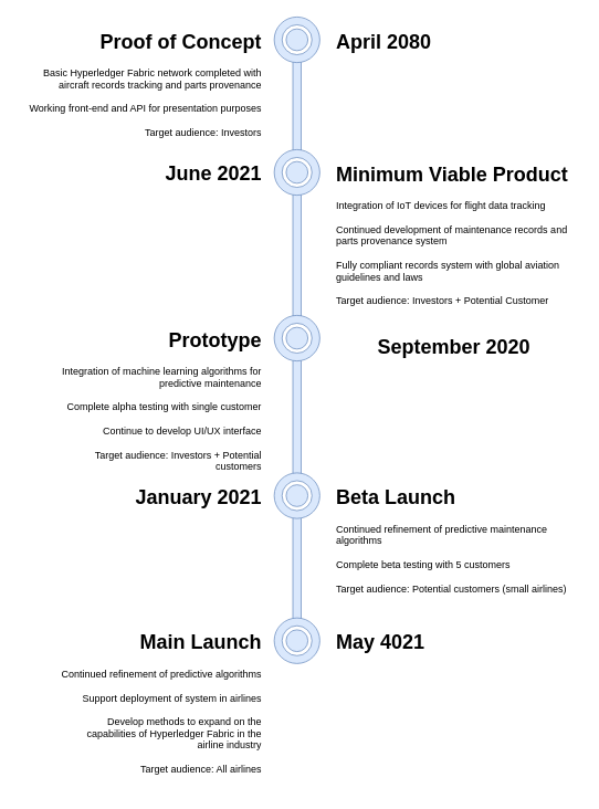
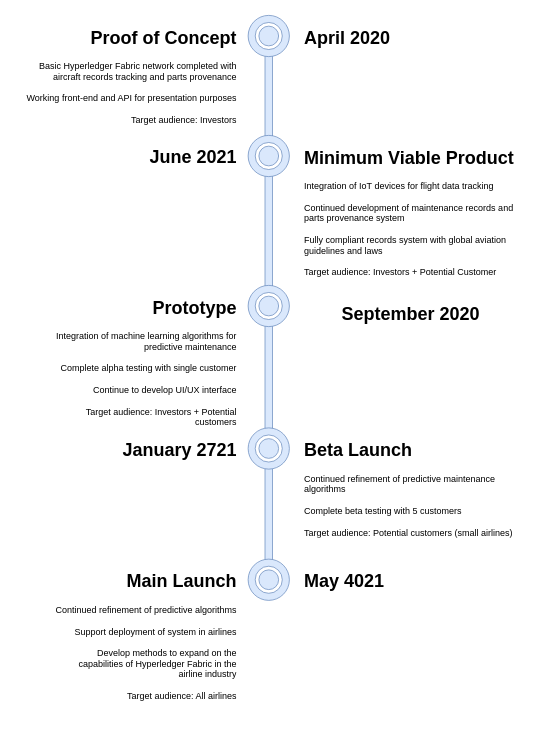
  <mxCell id="0" />
  <mxCell id="1" parent="0" />
  <mxCell id="2" value="" style="rounded=1;whiteSpace=wrap;html=1;strokeColor=#6c8ebf;fillColor=#dae8fc;" parent="1" vertex="1"><mxGeometry x="352.5" y="50" width="10" height="720" as="geometry" /></mxCell>
  <mxCell id="3" value="" style="group" parent="1" vertex="1" connectable="0"><mxGeometry x="330" y="20" width="55" height="55" as="geometry" /></mxCell>
  <mxCell id="4" value="" style="ellipse;whiteSpace=wrap;html=1;aspect=fixed;strokeColor=#6c8ebf;fillColor=#dae8fc;" parent="3" vertex="1"><mxGeometry width="55" height="55" as="geometry" /></mxCell>
  <mxCell id="5" value="" style="ellipse;whiteSpace=wrap;html=1;aspect=fixed;strokeColor=#6C8EBF;" parent="3" vertex="1"><mxGeometry x="9.443" y="9.443" width="36.114" height="36.114" as="geometry" /></mxCell>
  <mxCell id="6" value="" style="ellipse;whiteSpace=wrap;html=1;aspect=fixed;strokeColor=#6c8ebf;fillColor=#dae8fc;" parent="3" vertex="1"><mxGeometry x="14.359" y="14.351" width="26.29" height="26.29" as="geometry" /></mxCell>
  <mxCell id="7" value="&lt;h1&gt;Proof of Concept&lt;/h1&gt;&lt;div&gt;Basic Hyperledger Fabric network completed with a&lt;span&gt;ircraft records tracking and p&lt;/span&gt;&lt;span&gt;arts provenance&lt;/span&gt;&lt;/div&gt;&lt;div&gt;&lt;span&gt;&lt;br&gt;&lt;/span&gt;&lt;/div&gt;&lt;div&gt;&lt;div&gt;Working front-end and API for presentation purposes&lt;/div&gt;&lt;/div&gt;&lt;div&gt;&lt;br&gt;&lt;/div&gt;&lt;div&gt;Target audience: Investors&lt;/div&gt;" style="text;html=1;strokeColor=none;fillColor=none;spacing=5;spacingTop=-20;whiteSpace=wrap;overflow=hidden;rounded=0;align=right;" parent="1" vertex="1"><mxGeometry x="20" y="30" width="300" height="170" as="geometry" /></mxCell>
  <mxCell id="8" value="" style="group" parent="1" vertex="1" connectable="0"><mxGeometry x="330" y="180" width="55" height="55" as="geometry" /></mxCell>
  <mxCell id="9" value="" style="ellipse;whiteSpace=wrap;html=1;aspect=fixed;strokeColor=#6c8ebf;fillColor=#dae8fc;" parent="8" vertex="1"><mxGeometry width="55" height="55" as="geometry" /></mxCell>
  <mxCell id="10" value="" style="ellipse;whiteSpace=wrap;html=1;aspect=fixed;strokeColor=#6C8EBF;" parent="8" vertex="1"><mxGeometry x="9.443" y="9.443" width="36.114" height="36.114" as="geometry" /></mxCell>
  <mxCell id="11" value="" style="ellipse;whiteSpace=wrap;html=1;aspect=fixed;strokeColor=#6c8ebf;fillColor=#dae8fc;" parent="8" vertex="1"><mxGeometry x="14.359" y="14.351" width="26.29" height="26.29" as="geometry" /></mxCell>
  <mxCell id="12" value="&lt;h1&gt;Minimum Viable Product&lt;/h1&gt;&lt;div&gt;Integration of IoT devices for flight data tracking&lt;/div&gt;&lt;div&gt;&lt;br&gt;&lt;/div&gt;&lt;div&gt;Continued development of maintenance records and parts provenance system&lt;/div&gt;&lt;div&gt;&lt;br&gt;&lt;/div&gt;&lt;div&gt;Fully compliant records system with global aviation guidelines and laws&lt;/div&gt;&lt;div&gt;&lt;br&gt;&lt;/div&gt;&lt;div&gt;Target audience: Investors + Potential Customer&lt;/div&gt;" style="text;html=1;strokeColor=none;fillColor=none;spacing=5;spacingTop=-20;whiteSpace=wrap;overflow=hidden;rounded=0;" parent="1" vertex="1"><mxGeometry x="400" y="190" width="300" height="180" as="geometry" /></mxCell>
  <mxCell id="13" value="" style="group" parent="1" vertex="1" connectable="0"><mxGeometry x="330" y="380" width="55" height="55" as="geometry" /></mxCell>
  <mxCell id="14" value="" style="ellipse;whiteSpace=wrap;html=1;aspect=fixed;strokeColor=#6c8ebf;fillColor=#dae8fc;" parent="13" vertex="1"><mxGeometry width="55" height="55" as="geometry" /></mxCell>
  <mxCell id="15" value="" style="ellipse;whiteSpace=wrap;html=1;aspect=fixed;strokeColor=#6C8EBF;" parent="13" vertex="1"><mxGeometry x="9.443" y="9.443" width="36.114" height="36.114" as="geometry" /></mxCell>
  <mxCell id="16" value="" style="ellipse;whiteSpace=wrap;html=1;aspect=fixed;strokeColor=#6c8ebf;fillColor=#dae8fc;" parent="13" vertex="1"><mxGeometry x="14.359" y="14.351" width="26.29" height="26.29" as="geometry" /></mxCell>
  <mxCell id="17" value="&lt;h1&gt;Prototype&lt;/h1&gt;&lt;div&gt;Integration of machine learning algorithms for predictive maintenance&lt;/div&gt;&lt;div&gt;&lt;br&gt;&lt;/div&gt;&lt;div&gt;Complete alpha testing with single customer&lt;/div&gt;&lt;div&gt;&lt;br&gt;&lt;/div&gt;&lt;div&gt;Continue to develop UI/UX interface&lt;/div&gt;&lt;div&gt;&lt;br&gt;&lt;/div&gt;&lt;div&gt;Target audience: Investors + Potential customers&lt;/div&gt;" style="text;html=1;strokeColor=none;fillColor=none;spacing=5;spacingTop=-20;whiteSpace=wrap;overflow=hidden;rounded=0;align=right;" parent="1" vertex="1"><mxGeometry x="70" y="390" width="250" height="180" as="geometry" /></mxCell>
  <mxCell id="18" value="" style="group" parent="1" vertex="1" connectable="0"><mxGeometry x="330" y="570" width="55" height="55" as="geometry" /></mxCell>
  <mxCell id="19" value="" style="ellipse;whiteSpace=wrap;html=1;aspect=fixed;strokeColor=#6c8ebf;fillColor=#dae8fc;" parent="18" vertex="1"><mxGeometry width="55" height="55" as="geometry" /></mxCell>
  <mxCell id="20" value="" style="ellipse;whiteSpace=wrap;html=1;aspect=fixed;strokeColor=#6C8EBF;" parent="18" vertex="1"><mxGeometry x="9.443" y="9.443" width="36.114" height="36.114" as="geometry" /></mxCell>
  <mxCell id="21" value="" style="ellipse;whiteSpace=wrap;html=1;aspect=fixed;strokeColor=#6c8ebf;fillColor=#dae8fc;" parent="18" vertex="1"><mxGeometry x="14.359" y="14.351" width="26.29" height="26.29" as="geometry" /></mxCell>
  <mxCell id="22" value="&lt;h1&gt;Beta Launch&lt;/h1&gt;&lt;div&gt;Continued refinement of predictive maintenance algorithms&lt;/div&gt;&lt;div&gt;&lt;br&gt;&lt;/div&gt;&lt;div&gt;Complete beta testing with 5 customers&lt;/div&gt;&lt;div&gt;&lt;br&gt;&lt;/div&gt;&lt;div&gt;Target audience: Potential customers (small airlines)&lt;/div&gt;" style="text;html=1;strokeColor=none;fillColor=none;spacing=5;spacingTop=-20;whiteSpace=wrap;overflow=hidden;rounded=0;" parent="1" vertex="1"><mxGeometry x="400" y="580" width="300" height="140" as="geometry" /></mxCell>
  <mxCell id="23" value="" style="group" parent="1" vertex="1" connectable="0"><mxGeometry x="330" y="745" width="55" height="55" as="geometry" /></mxCell>
  <mxCell id="24" value="" style="ellipse;whiteSpace=wrap;html=1;aspect=fixed;strokeColor=#6c8ebf;fillColor=#dae8fc;" parent="23" vertex="1"><mxGeometry width="55" height="55" as="geometry" /></mxCell>
  <mxCell id="25" value="" style="ellipse;whiteSpace=wrap;html=1;aspect=fixed;strokeColor=#6C8EBF;" parent="23" vertex="1"><mxGeometry x="9.443" y="9.443" width="36.114" height="36.114" as="geometry" /></mxCell>
  <mxCell id="26" value="" style="ellipse;whiteSpace=wrap;html=1;aspect=fixed;strokeColor=#6c8ebf;fillColor=#dae8fc;" parent="23" vertex="1"><mxGeometry x="14.359" y="14.351" width="26.29" height="26.29" as="geometry" /></mxCell>
  <mxCell id="27" value="&lt;h1&gt;Main Launch&lt;/h1&gt;&lt;div&gt;Continued refinement of predictive algorithms&lt;/div&gt;&lt;div&gt;&lt;br&gt;&lt;/div&gt;&lt;div&gt;Support deployment of system in airlines&lt;/div&gt;&lt;div&gt;&lt;br&gt;&lt;/div&gt;&lt;div&gt;Develop methods to expand on the capabilities of Hyperledger Fabric in the airline industry&lt;/div&gt;&lt;div&gt;&lt;br&gt;&lt;/div&gt;&lt;div&gt;Target audience: All airlines&lt;/div&gt;" style="text;html=1;strokeColor=none;fillColor=none;spacing=5;spacingTop=-20;whiteSpace=wrap;overflow=hidden;rounded=0;align=right;" parent="1" vertex="1"><mxGeometry x="70" y="755" width="250" height="199" as="geometry" /></mxCell>
- <mxCell id="28" value="&lt;h1&gt;April 2080&lt;/h1&gt;" style="text;html=1;strokeColor=none;fillColor=none;spacing=5;spacingTop=-20;whiteSpace=wrap;overflow=hidden;rounded=0;" parent="1" vertex="1"><mxGeometry x="400" y="30" width="150" height="37.5" as="geometry" /></mxCell>
+ <mxCell id="28" value="&lt;h1&gt;April 2020&lt;/h1&gt;" style="text;html=1;strokeColor=none;fillColor=none;spacing=5;spacingTop=-20;whiteSpace=wrap;overflow=hidden;rounded=0;" parent="1" vertex="1"><mxGeometry x="400" y="30" width="150" height="37.5" as="geometry" /></mxCell>
  <mxCell id="29" value="&lt;h1&gt;September 2020&lt;/h1&gt;" style="text;html=1;strokeColor=none;fillColor=none;spacing=5;spacingTop=-20;whiteSpace=wrap;overflow=hidden;rounded=0;" parent="1" vertex="1"><mxGeometry x="450" y="398.75" width="210" height="37.5" as="geometry" /></mxCell>
  <mxCell id="30" value="&lt;h1&gt;June 2021&lt;/h1&gt;" style="text;html=1;strokeColor=none;fillColor=none;spacing=5;spacingTop=-20;whiteSpace=wrap;overflow=hidden;rounded=0;align=right;" parent="1" vertex="1"><mxGeometry x="170" y="188.75" width="150" height="37.5" as="geometry" /></mxCell>
- <mxCell id="31" value="&lt;h1&gt;January 2021&lt;/h1&gt;" style="text;html=1;strokeColor=none;fillColor=none;spacing=5;spacingTop=-20;whiteSpace=wrap;overflow=hidden;rounded=0;align=right;" parent="1" vertex="1"><mxGeometry x="150" y="580" width="170" height="37.5" as="geometry" /></mxCell>
+ <mxCell id="31" value="&lt;h1&gt;January 2721&lt;/h1&gt;" style="text;html=1;strokeColor=none;fillColor=none;spacing=5;spacingTop=-20;whiteSpace=wrap;overflow=hidden;rounded=0;align=right;" parent="1" vertex="1"><mxGeometry x="150" y="580" width="170" height="37.5" as="geometry" /></mxCell>
  <mxCell id="32" value="&lt;h1&gt;May 4021&lt;/h1&gt;" style="text;html=1;strokeColor=none;fillColor=none;spacing=5;spacingTop=-20;whiteSpace=wrap;overflow=hidden;rounded=0;" parent="1" vertex="1"><mxGeometry x="400" y="755" width="210" height="37.5" as="geometry" /></mxCell>
